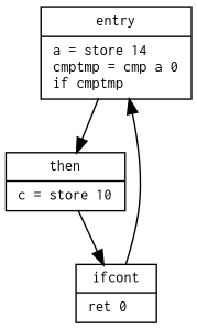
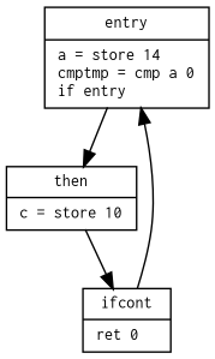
  digraph {
    node [fontname=Courier fontsize=10 shape=record]
-   n1 [label="{entry|a = store 14\lcmptmp = cmp a 0\lif cmptmp\l}"]
+   n1 [label="{entry|a = store 14\lcmptmp = cmp a 0\lif entry\l}"]
    n2 [label="{then|c = store 10\l}"]
    n3 [label="{ifcont|ret 0\l}"]
    n1 -> n2
    n2 -> n3
    n3 -> n1
  }
